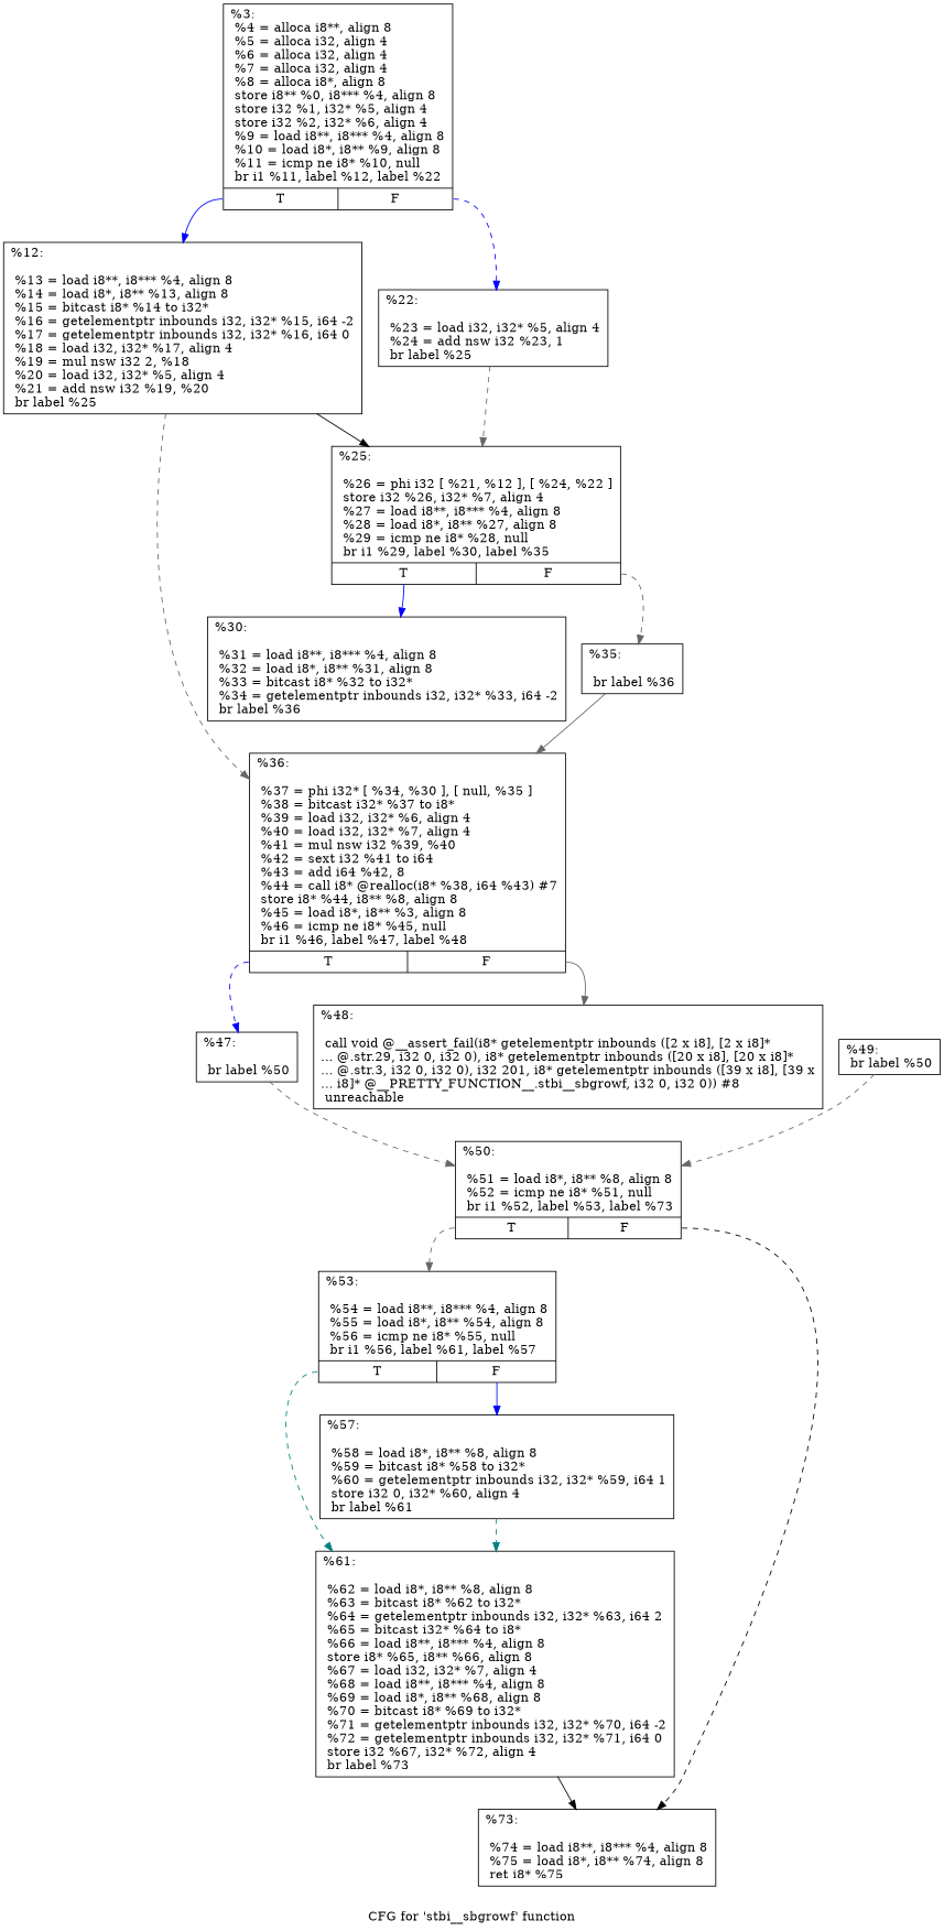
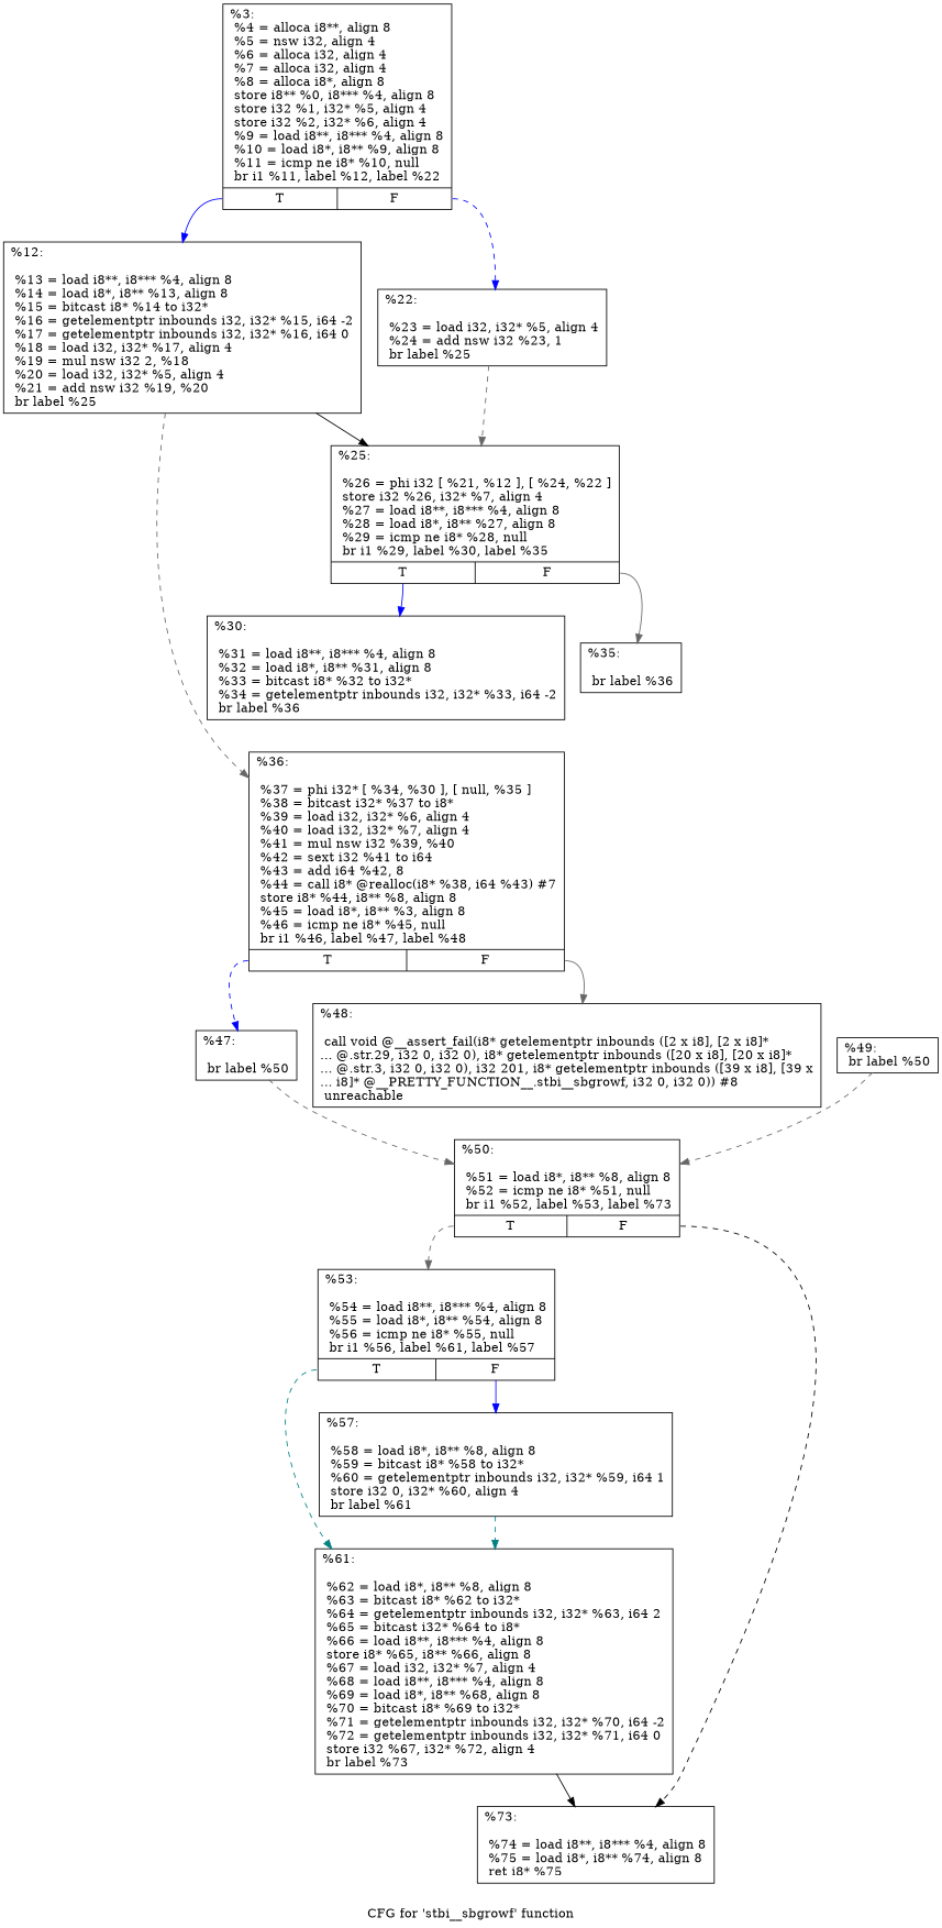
  digraph {
    label="CFG for 'stbi__sbgrowf' function"
    node [shape=record]
    edge [color=gray40 style=dashed]
-   n1 [label="{%3:\l  %4 = alloca i8**, align 8\l  %5 = alloca i32, align 4\l  %6 = alloca i32, align 4\l  %7 = alloca i32, align 4\l  %8 = alloca i8*, align 8\l  store i8** %0, i8*** %4, align 8\l  store i32 %1, i32* %5, align 4\l  store i32 %2, i32* %6, align 4\l  %9 = load i8**, i8*** %4, align 8\l  %10 = load i8*, i8** %9, align 8\l  %11 = icmp ne i8* %10, null\l  br i1 %11, label %12, label %22\l|{<s0>T|<s1>F}}"]
+   n1 [label="{%3:\l  %4 = alloca i8**, align 8\l  %5 = nsw i32, align 4\l  %6 = alloca i32, align 4\l  %7 = alloca i32, align 4\l  %8 = alloca i8*, align 8\l  store i8** %0, i8*** %4, align 8\l  store i32 %1, i32* %5, align 4\l  store i32 %2, i32* %6, align 4\l  %9 = load i8**, i8*** %4, align 8\l  %10 = load i8*, i8** %9, align 8\l  %11 = icmp ne i8* %10, null\l  br i1 %11, label %12, label %22\l|{<s0>T|<s1>F}}"]
    n2 [label="{%12:\l\l  %13 = load i8**, i8*** %4, align 8\l  %14 = load i8*, i8** %13, align 8\l  %15 = bitcast i8* %14 to i32*\l  %16 = getelementptr inbounds i32, i32* %15, i64 -2\l  %17 = getelementptr inbounds i32, i32* %16, i64 0\l  %18 = load i32, i32* %17, align 4\l  %19 = mul nsw i32 2, %18\l  %20 = load i32, i32* %5, align 4\l  %21 = add nsw i32 %19, %20\l  br label %25\l}"]
    n3 [label="{%22:\l\l  %23 = load i32, i32* %5, align 4\l  %24 = add nsw i32 %23, 1\l  br label %25\l}"]
    n4 [label="{%25:\l\l  %26 = phi i32 [ %21, %12 ], [ %24, %22 ]\l  store i32 %26, i32* %7, align 4\l  %27 = load i8**, i8*** %4, align 8\l  %28 = load i8*, i8** %27, align 8\l  %29 = icmp ne i8* %28, null\l  br i1 %29, label %30, label %35\l|{<s0>T|<s1>F}}"]
    n5 [label="{%36:\l\l  %37 = phi i32* [ %34, %30 ], [ null, %35 ]\l  %38 = bitcast i32* %37 to i8*\l  %39 = load i32, i32* %6, align 4\l  %40 = load i32, i32* %7, align 4\l  %41 = mul nsw i32 %39, %40\l  %42 = sext i32 %41 to i64\l  %43 = add i64 %42, 8\l  %44 = call i8* @realloc(i8* %38, i64 %43) #7\l  store i8* %44, i8** %8, align 8\l  %45 = load i8*, i8** %3, align 8\l  %46 = icmp ne i8* %45, null\l  br i1 %46, label %47, label %48\l|{<s0>T|<s1>F}}"]
    n6 [label="{%30:\l\l  %31 = load i8**, i8*** %4, align 8\l  %32 = load i8*, i8** %31, align 8\l  %33 = bitcast i8* %32 to i32*\l  %34 = getelementptr inbounds i32, i32* %33, i64 -2\l  br label %36\l}"]
    n7 [label="{%35:\l\l  br label %36\l}"]
    n8 [label="{%47:\l\l  br label %50\l}"]
    n9 [label="{%48:\l\l  call void @__assert_fail(i8* getelementptr inbounds ([2 x i8], [2 x i8]*\l... @.str.29, i32 0, i32 0), i8* getelementptr inbounds ([20 x i8], [20 x i8]*\l... @.str.3, i32 0, i32 0), i32 201, i8* getelementptr inbounds ([39 x i8], [39 x\l... i8]* @__PRETTY_FUNCTION__.stbi__sbgrowf, i32 0, i32 0)) #8\l  unreachable\l}"]
    n10 [label="{%50:\l\l  %51 = load i8*, i8** %8, align 8\l  %52 = icmp ne i8* %51, null\l  br i1 %52, label %53, label %73\l|{<s0>T|<s1>F}}"]
    n11 [label="{%53:\l\l  %54 = load i8**, i8*** %4, align 8\l  %55 = load i8*, i8** %54, align 8\l  %56 = icmp ne i8* %55, null\l  br i1 %56, label %61, label %57\l|{<s0>T|<s1>F}}"]
    n12 [label="{%73:\l\l  %74 = load i8**, i8*** %4, align 8\l  %75 = load i8*, i8** %74, align 8\l  ret i8* %75\l}"]
    n13 [label="{%61:\l\l  %62 = load i8*, i8** %8, align 8\l  %63 = bitcast i8* %62 to i32*\l  %64 = getelementptr inbounds i32, i32* %63, i64 2\l  %65 = bitcast i32* %64 to i8*\l  %66 = load i8**, i8*** %4, align 8\l  store i8* %65, i8** %66, align 8\l  %67 = load i32, i32* %7, align 4\l  %68 = load i8**, i8*** %4, align 8\l  %69 = load i8*, i8** %68, align 8\l  %70 = bitcast i8* %69 to i32*\l  %71 = getelementptr inbounds i32, i32* %70, i64 -2\l  %72 = getelementptr inbounds i32, i32* %71, i64 0\l  store i32 %67, i32* %72, align 4\l  br label %73\l}"]
    n14 [label="{%57:\l\l  %58 = load i8*, i8** %8, align 8\l  %59 = bitcast i8* %58 to i32*\l  %60 = getelementptr inbounds i32, i32* %59, i64 1\l  store i32 0, i32* %60, align 4\l  br label %61\l}"]
    n15 [label="{%49:                                                  \l  br label %50\l}"]
    n1 -> n2 [color=blue style=solid tailport=s0]
    n1 -> n3 [color=blue tailport=s1]
    n2 -> n4 [color=black style=solid]
    n2 -> n5
    n3 -> n4
    n4 -> n6 [color=blue style=solid tailport=s0]
-   n4 -> n7 [tailport=s1]
+   n4 -> n7 [style=solid tailport=s1]
    n5 -> n8 [color=blue tailport=s0]
    n5 -> n9 [style=solid tailport=s1]
-   n7 -> n5 [style=solid]
    n8 -> n10
    n10 -> n11 [tailport=s0]
    n10 -> n12 [color=black tailport=s1]
    n11 -> n13 [color=teal tailport=s0]
    n11 -> n14 [color=blue style=solid tailport=s1]
    n13 -> n12 [color=black style=solid]
    n14 -> n13 [color=teal]
    n15 -> n10
  }
